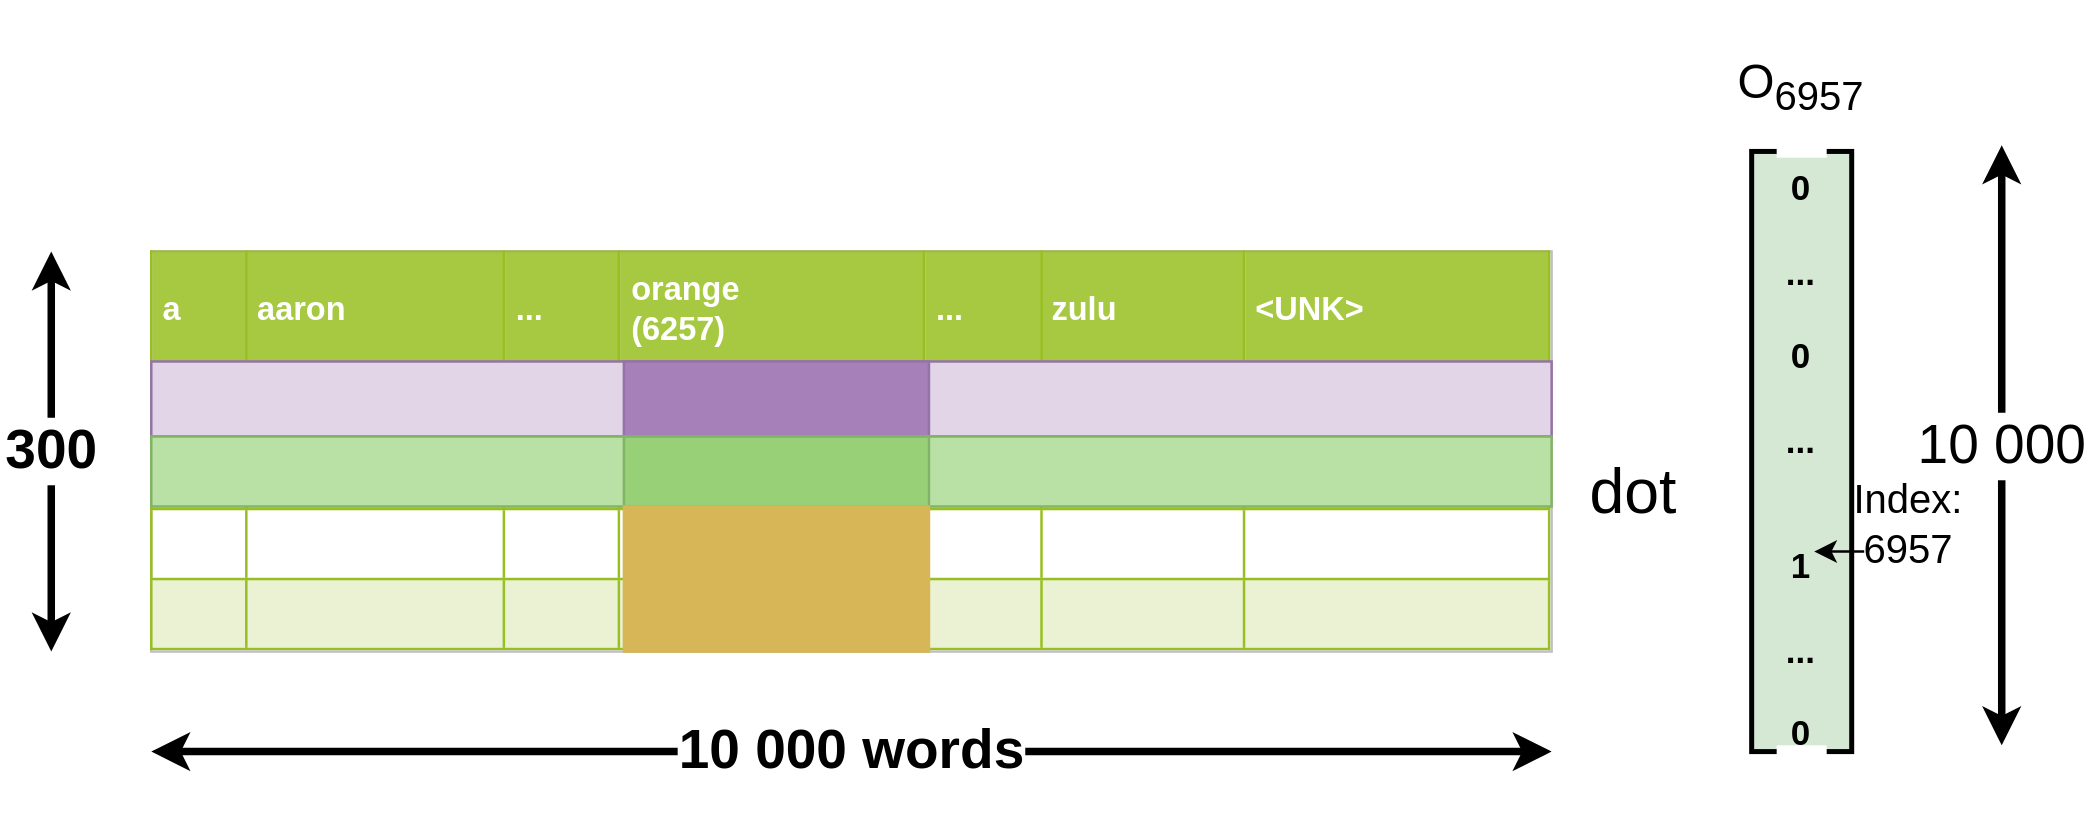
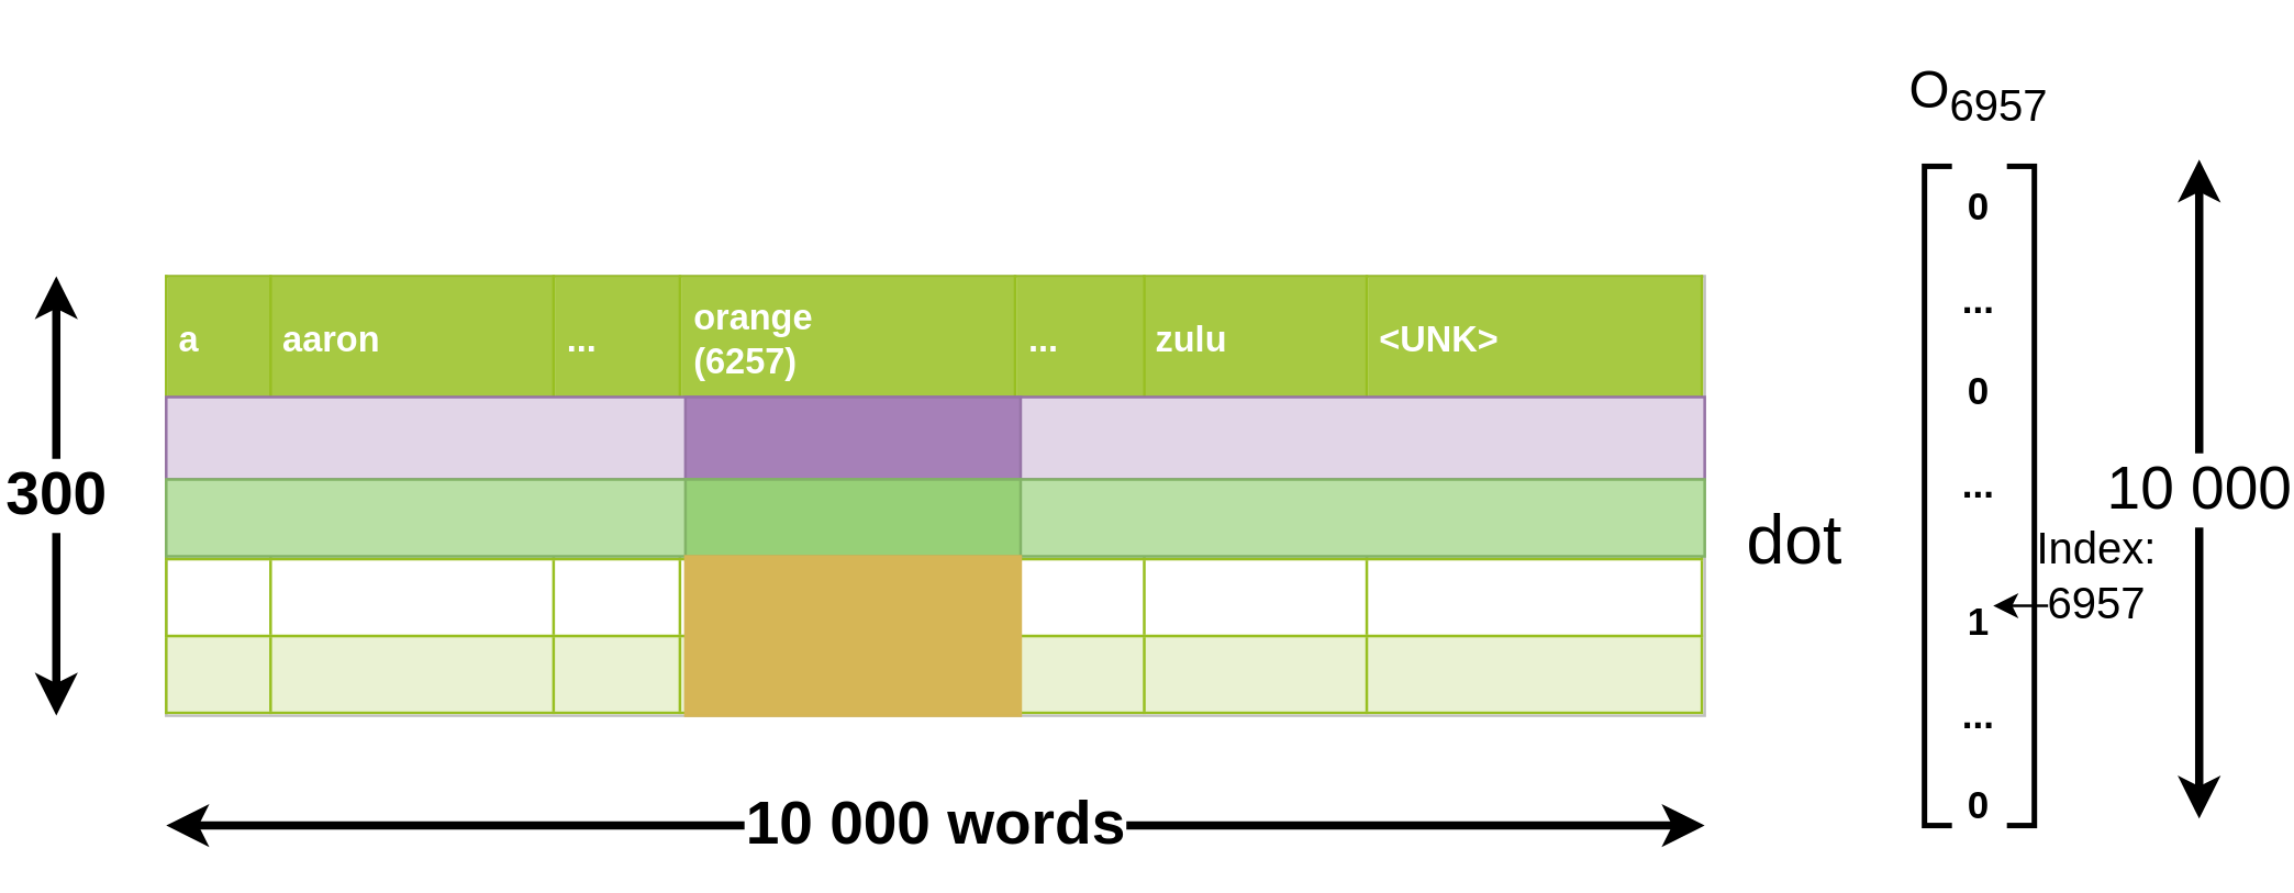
  <mxCell id="0" />
  <mxCell id="1" parent="0" />
  <mxCell id="2" value="&lt;table border=&quot;1&quot; width=&quot;100%&quot; cellpadding=&quot;4&quot; style=&quot;width: 100% ; height: 100% ; border-collapse: collapse&quot;&gt;&lt;tbody style=&quot;font-size: 13px&quot;&gt;&lt;tr style=&quot;background-color: #a7c942 ; color: #ffffff ; border: 1px solid #98bf21&quot;&gt;&lt;th align=&quot;left&quot;&gt;a&lt;/th&gt;&lt;th align=&quot;left&quot;&gt;aaron&lt;/th&gt;&lt;th align=&quot;left&quot;&gt;...&lt;/th&gt;&lt;td&gt;&lt;b&gt;orange&lt;br&gt;(6257)&lt;br&gt;&lt;/b&gt;&lt;/td&gt;&lt;td&gt;&lt;b&gt;...&lt;/b&gt;&lt;/td&gt;&lt;td&gt;&lt;b&gt;zulu&lt;/b&gt;&lt;/td&gt;&lt;td&gt;&lt;b&gt;&amp;lt;UNK&amp;gt;&lt;/b&gt;&lt;/td&gt;&lt;/tr&gt;&lt;tr style=&quot;border: 1px solid #98bf21&quot;&gt;&lt;td&gt;&lt;/td&gt;&lt;td&gt;&lt;br&gt;&lt;/td&gt;&lt;td&gt;&lt;/td&gt;&lt;td&gt;&lt;br&gt;&lt;/td&gt;&lt;td&gt;&lt;br&gt;&lt;/td&gt;&lt;td&gt;&lt;br&gt;&lt;/td&gt;&lt;td&gt;&lt;br&gt;&lt;/td&gt;&lt;/tr&gt;&lt;tr style=&quot;background-color: #eaf2d3 ; border: 1px solid #98bf21&quot;&gt;&lt;td&gt;&lt;br&gt;&lt;/td&gt;&lt;td&gt;&lt;br&gt;&lt;/td&gt;&lt;td&gt;&lt;br&gt;&lt;/td&gt;&lt;td&gt;&lt;br&gt;&lt;/td&gt;&lt;td&gt;&lt;br&gt;&lt;/td&gt;&lt;td&gt;&lt;br&gt;&lt;/td&gt;&lt;td&gt;&lt;br&gt;&lt;/td&gt;&lt;/tr&gt;&lt;tr style=&quot;border: 1px solid #98bf21&quot;&gt;&lt;td&gt;&lt;br&gt;&lt;/td&gt;&lt;td&gt;&lt;br&gt;&lt;/td&gt;&lt;td&gt;&lt;br&gt;&lt;/td&gt;&lt;td&gt;&lt;br&gt;&lt;/td&gt;&lt;td&gt;&lt;br&gt;&lt;/td&gt;&lt;td&gt;&lt;br&gt;&lt;/td&gt;&lt;td&gt;&lt;br&gt;&lt;/td&gt;&lt;/tr&gt;&lt;tr style=&quot;background-color: #eaf2d3 ; border: 1px solid #98bf21&quot;&gt;&lt;td&gt;&lt;br&gt;&lt;/td&gt;&lt;td&gt;&lt;br&gt;&lt;/td&gt;&lt;td&gt;&lt;br&gt;&lt;/td&gt;&lt;td&gt;&lt;br&gt;&lt;/td&gt;&lt;td&gt;&lt;br&gt;&lt;/td&gt;&lt;td&gt;&lt;br&gt;&lt;/td&gt;&lt;td&gt;&lt;br&gt;&lt;/td&gt;&lt;/tr&gt;&lt;/tbody&gt;&lt;/table&gt;" style="text;html=1;strokeColor=#c0c0c0;fillColor=#ffffff;overflow=fill;rounded=0;" parent="1" vertex="1"><mxGeometry x="60" y="100" width="560" height="160" as="geometry" /></mxCell>
  <mxCell id="3" value="" style="rounded=0;whiteSpace=wrap;html=1;fillColor=#E1D5E7;fontSize=25;strokeColor=#9673a6;" vertex="1" parent="1"><mxGeometry x="60" y="144" width="560" height="30" as="geometry" /></mxCell>
  <mxCell id="4" value="300" style="endArrow=classic;startArrow=classic;html=1;fontSize=22;strokeWidth=3;fontStyle=1" parent="1" edge="1"><mxGeometry width="50" height="50" relative="1" as="geometry"><mxPoint x="20" y="260" as="sourcePoint" /><mxPoint x="20" y="100" as="targetPoint" /></mxGeometry></mxCell>
  <mxCell id="5" value="10 000 words" style="endArrow=classic;startArrow=classic;html=1;fontSize=22;strokeWidth=3;fontStyle=1" parent="1" edge="1"><mxGeometry width="50" height="50" relative="1" as="geometry"><mxPoint x="620" y="300" as="sourcePoint" /><mxPoint x="60" y="300" as="targetPoint" /></mxGeometry></mxCell>
  <mxCell id="6" value="O&lt;sub&gt;&lt;font style=&quot;font-size: 16px&quot;&gt;6957&lt;/font&gt;&lt;/sub&gt;" style="text;html=1;strokeColor=none;fillColor=none;align=center;verticalAlign=middle;whiteSpace=wrap;rounded=0;fontSize=19;" parent="1" vertex="1"><mxGeometry x="690" y="20" width="60" height="30" as="geometry" /></mxCell>
  <mxCell id="7" value="" style="group;connectable=0;" parent="1" vertex="1" connectable="0"><mxGeometry x="700" y="57.5" width="40" height="245" as="geometry" /></mxCell>
- <mxCell id="8" value="&lt;font style=&quot;font-size: 14px&quot;&gt;&lt;b&gt;0&lt;br&gt;&lt;br&gt;...&lt;br&gt;&lt;br&gt;0&lt;br&gt;&lt;br&gt;...&lt;br&gt;&lt;br&gt;&lt;br&gt;1&lt;br&gt;&lt;br&gt;...&lt;br&gt;&lt;br&gt;0&lt;/b&gt;&lt;/font&gt;&lt;br&gt;" style="rounded=0;whiteSpace=wrap;html=1;verticalAlign=top;strokeWidth=2;fillColor=#d5e8d4;" parent="7" vertex="1"><mxGeometry y="2.5" width="40" height="240" as="geometry" /></mxCell>
+ <mxCell id="8" value="&lt;font style=&quot;font-size: 14px&quot;&gt;&lt;b&gt;0&lt;br&gt;&lt;br&gt;...&lt;br&gt;&lt;br&gt;0&lt;br&gt;&lt;br&gt;...&lt;br&gt;&lt;br&gt;&lt;br&gt;1&lt;br&gt;&lt;br&gt;...&lt;br&gt;&lt;br&gt;0&lt;/b&gt;&lt;/font&gt;&lt;br&gt;" style="rounded=0;whiteSpace=wrap;html=1;verticalAlign=top;strokeWidth=2;" parent="7" vertex="1"><mxGeometry y="2.5" width="40" height="240" as="geometry" /></mxCell>
  <mxCell id="9" value="" style="rounded=0;whiteSpace=wrap;html=1;strokeWidth=6;fontSize=19;strokeColor=none;" parent="7" vertex="1"><mxGeometry x="10" width="20" height="5" as="geometry" /></mxCell>
  <mxCell id="10" value="" style="rounded=0;whiteSpace=wrap;html=1;strokeWidth=6;fontSize=19;strokeColor=none;" parent="7" vertex="1"><mxGeometry x="10" y="240" width="20" height="5" as="geometry" /></mxCell>
  <mxCell id="11" value="" style="endArrow=classic;html=1;" edge="1" parent="7"><mxGeometry width="50" height="50" relative="1" as="geometry"><mxPoint x="45" y="162.5" as="sourcePoint" /><mxPoint x="25" y="162.5" as="targetPoint" /></mxGeometry></mxCell>
  <mxCell id="12" value="10 000" style="endArrow=classic;startArrow=classic;html=1;fontSize=22;strokeWidth=3;" parent="1" edge="1"><mxGeometry width="50" height="50" relative="1" as="geometry"><mxPoint x="800" y="57.5" as="sourcePoint" /><mxPoint x="800" y="297.5" as="targetPoint" /></mxGeometry></mxCell>
  <mxCell id="13" value="Index:&lt;br&gt;6957" style="text;html=1;strokeColor=none;fillColor=none;align=center;verticalAlign=middle;whiteSpace=wrap;rounded=0;fontSize=16;connectable=0;" parent="1" vertex="1"><mxGeometry x="743" y="194" width="40" height="30" as="geometry" /></mxCell>
  <mxCell id="14" value="dot" style="text;html=1;strokeColor=none;fillColor=none;align=center;verticalAlign=middle;whiteSpace=wrap;rounded=0;fontSize=25;" vertex="1" parent="1"><mxGeometry x="633" y="185" width="40" height="20" as="geometry" /></mxCell>
  <mxCell id="15" value="" style="rounded=0;whiteSpace=wrap;html=1;fillColor=#A680B8;fontSize=25;strokeColor=#9673a6;" vertex="1" parent="1"><mxGeometry x="249" y="144" width="122" height="30" as="geometry" /></mxCell>
  <mxCell id="16" value="" style="rounded=0;whiteSpace=wrap;html=1;fillColor=#B9E0A5;fontSize=25;strokeColor=#82b366;" vertex="1" parent="1"><mxGeometry x="60" y="174" width="560" height="28" as="geometry" /></mxCell>
  <mxCell id="17" value="" style="rounded=0;whiteSpace=wrap;html=1;fillColor=#97D077;fontSize=25;strokeColor=#82b366;" vertex="1" parent="1"><mxGeometry x="249" y="174" width="122" height="28" as="geometry" /></mxCell>
  <mxCell id="18" value="" style="rounded=0;whiteSpace=wrap;html=1;fillColor=#D6B656;fontSize=25;strokeColor=#d6b656;" vertex="1" parent="1"><mxGeometry x="249" y="202" width="122" height="58" as="geometry" /></mxCell>
